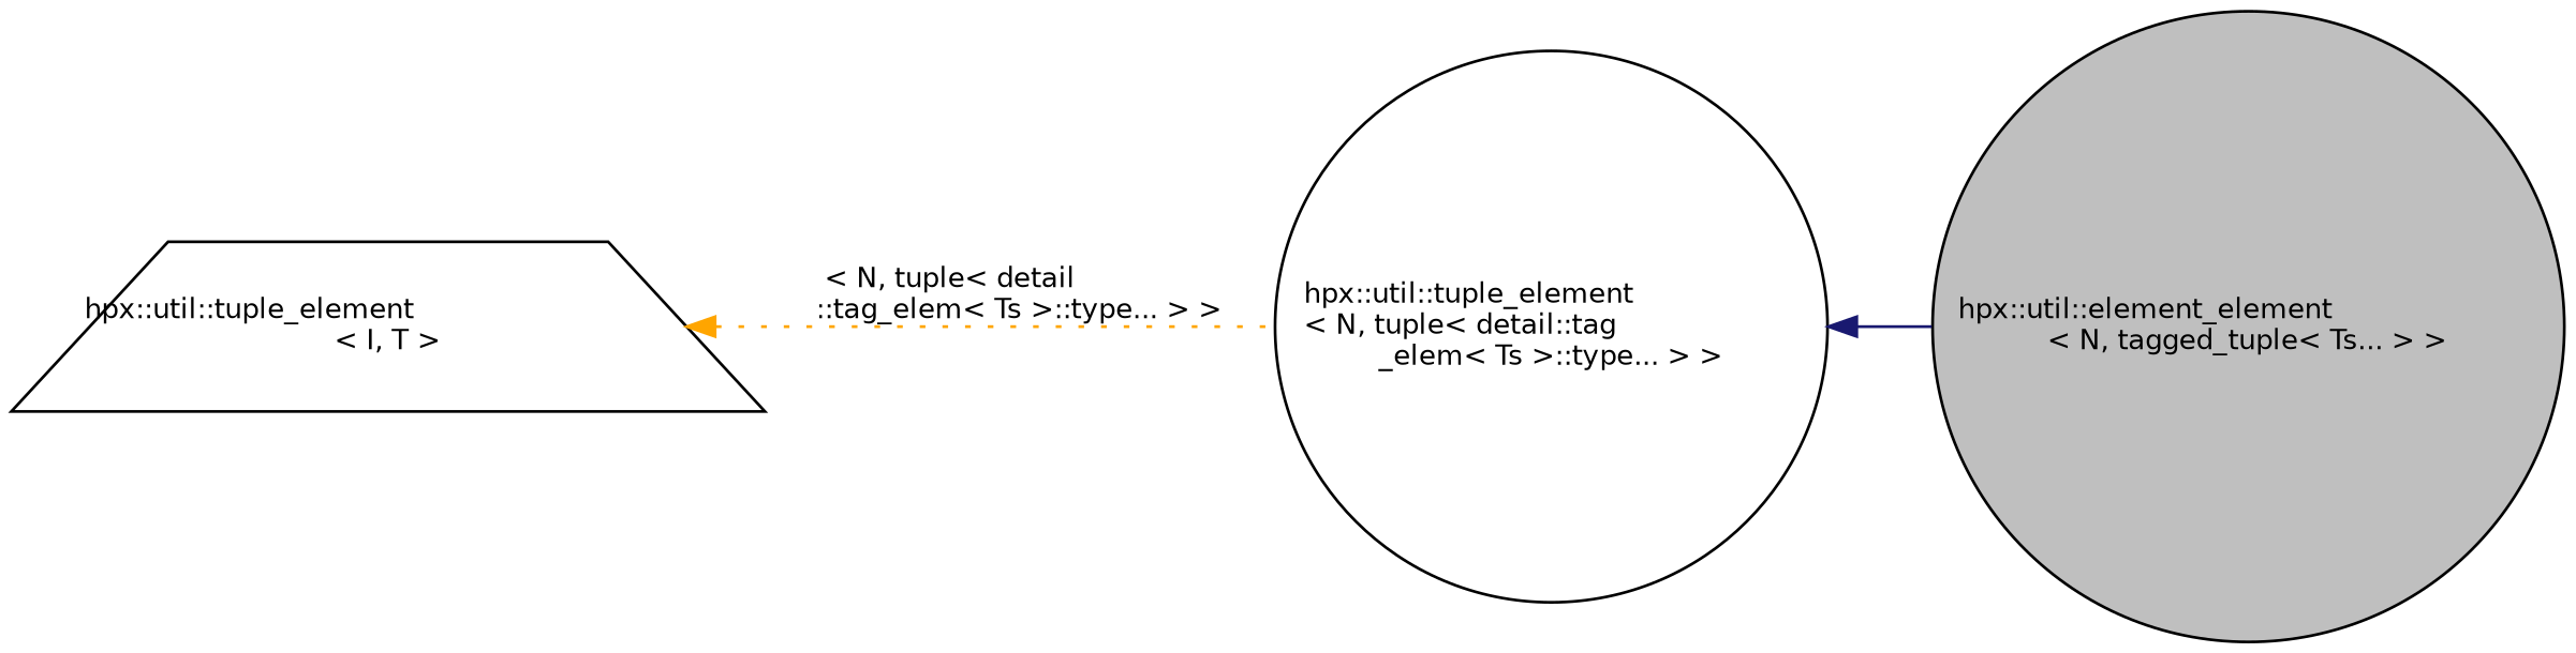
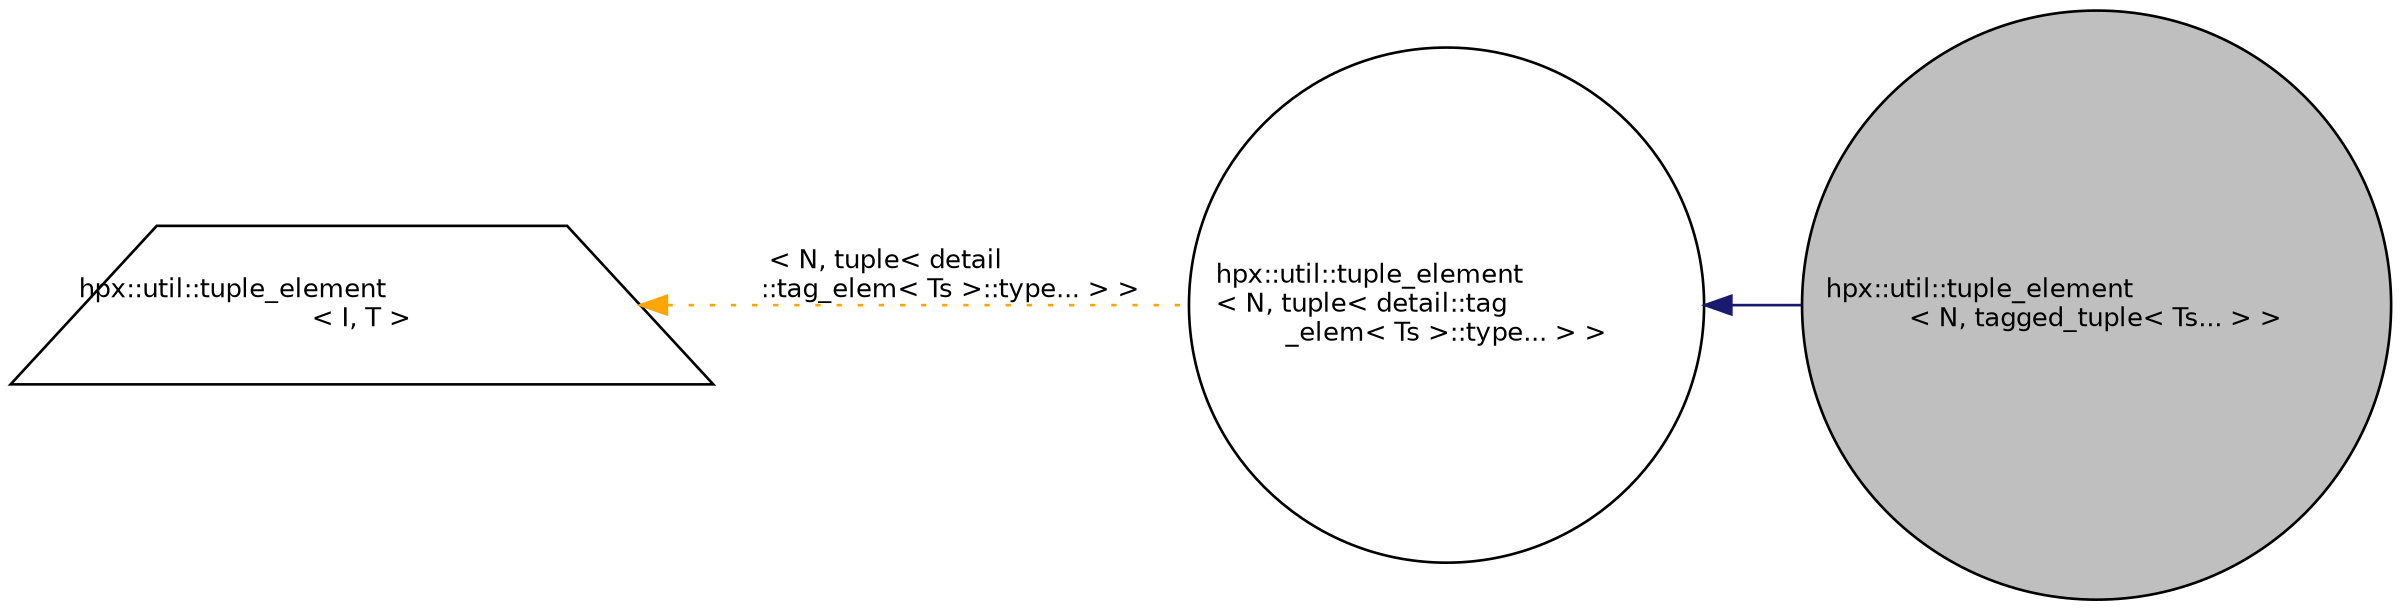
  digraph {
    rankdir=LR
    node [color=black fillcolor=white fontname=Helvetica fontsize=10 shape=circle style=filled]
    edge [dir=back fontname=Helvetica fontsize=10 labelfontname=Helvetica labelfontsize=10]
-   n1 [fillcolor=grey75 fontcolor=black height=0.2 label="hpx::util::element_element\l\< N, tagged_tuple\< Ts... \> \>" width=0.4]
+   n1 [fillcolor=grey75 fontcolor=black height=0.2 label="hpx::util::tuple_element\l\< N, tagged_tuple\< Ts... \> \>" width=0.4]
    n2 [height=0.2 label="hpx::util::tuple_element\l\< N, tuple\< detail::tag\l_elem\< Ts \>::type... \> \>" width=0.4]
    n3 [height=0.2 label="hpx::util::tuple_element\l\< I, T \>" shape=trapezium width=0.4]
    n2 -> n1 [color=midnightblue style=solid]
    n3 -> n2 [color=orange label=" \< N, tuple\< detail\l::tag_elem\< Ts \>::type... \> \>" style=dotted]
  }
